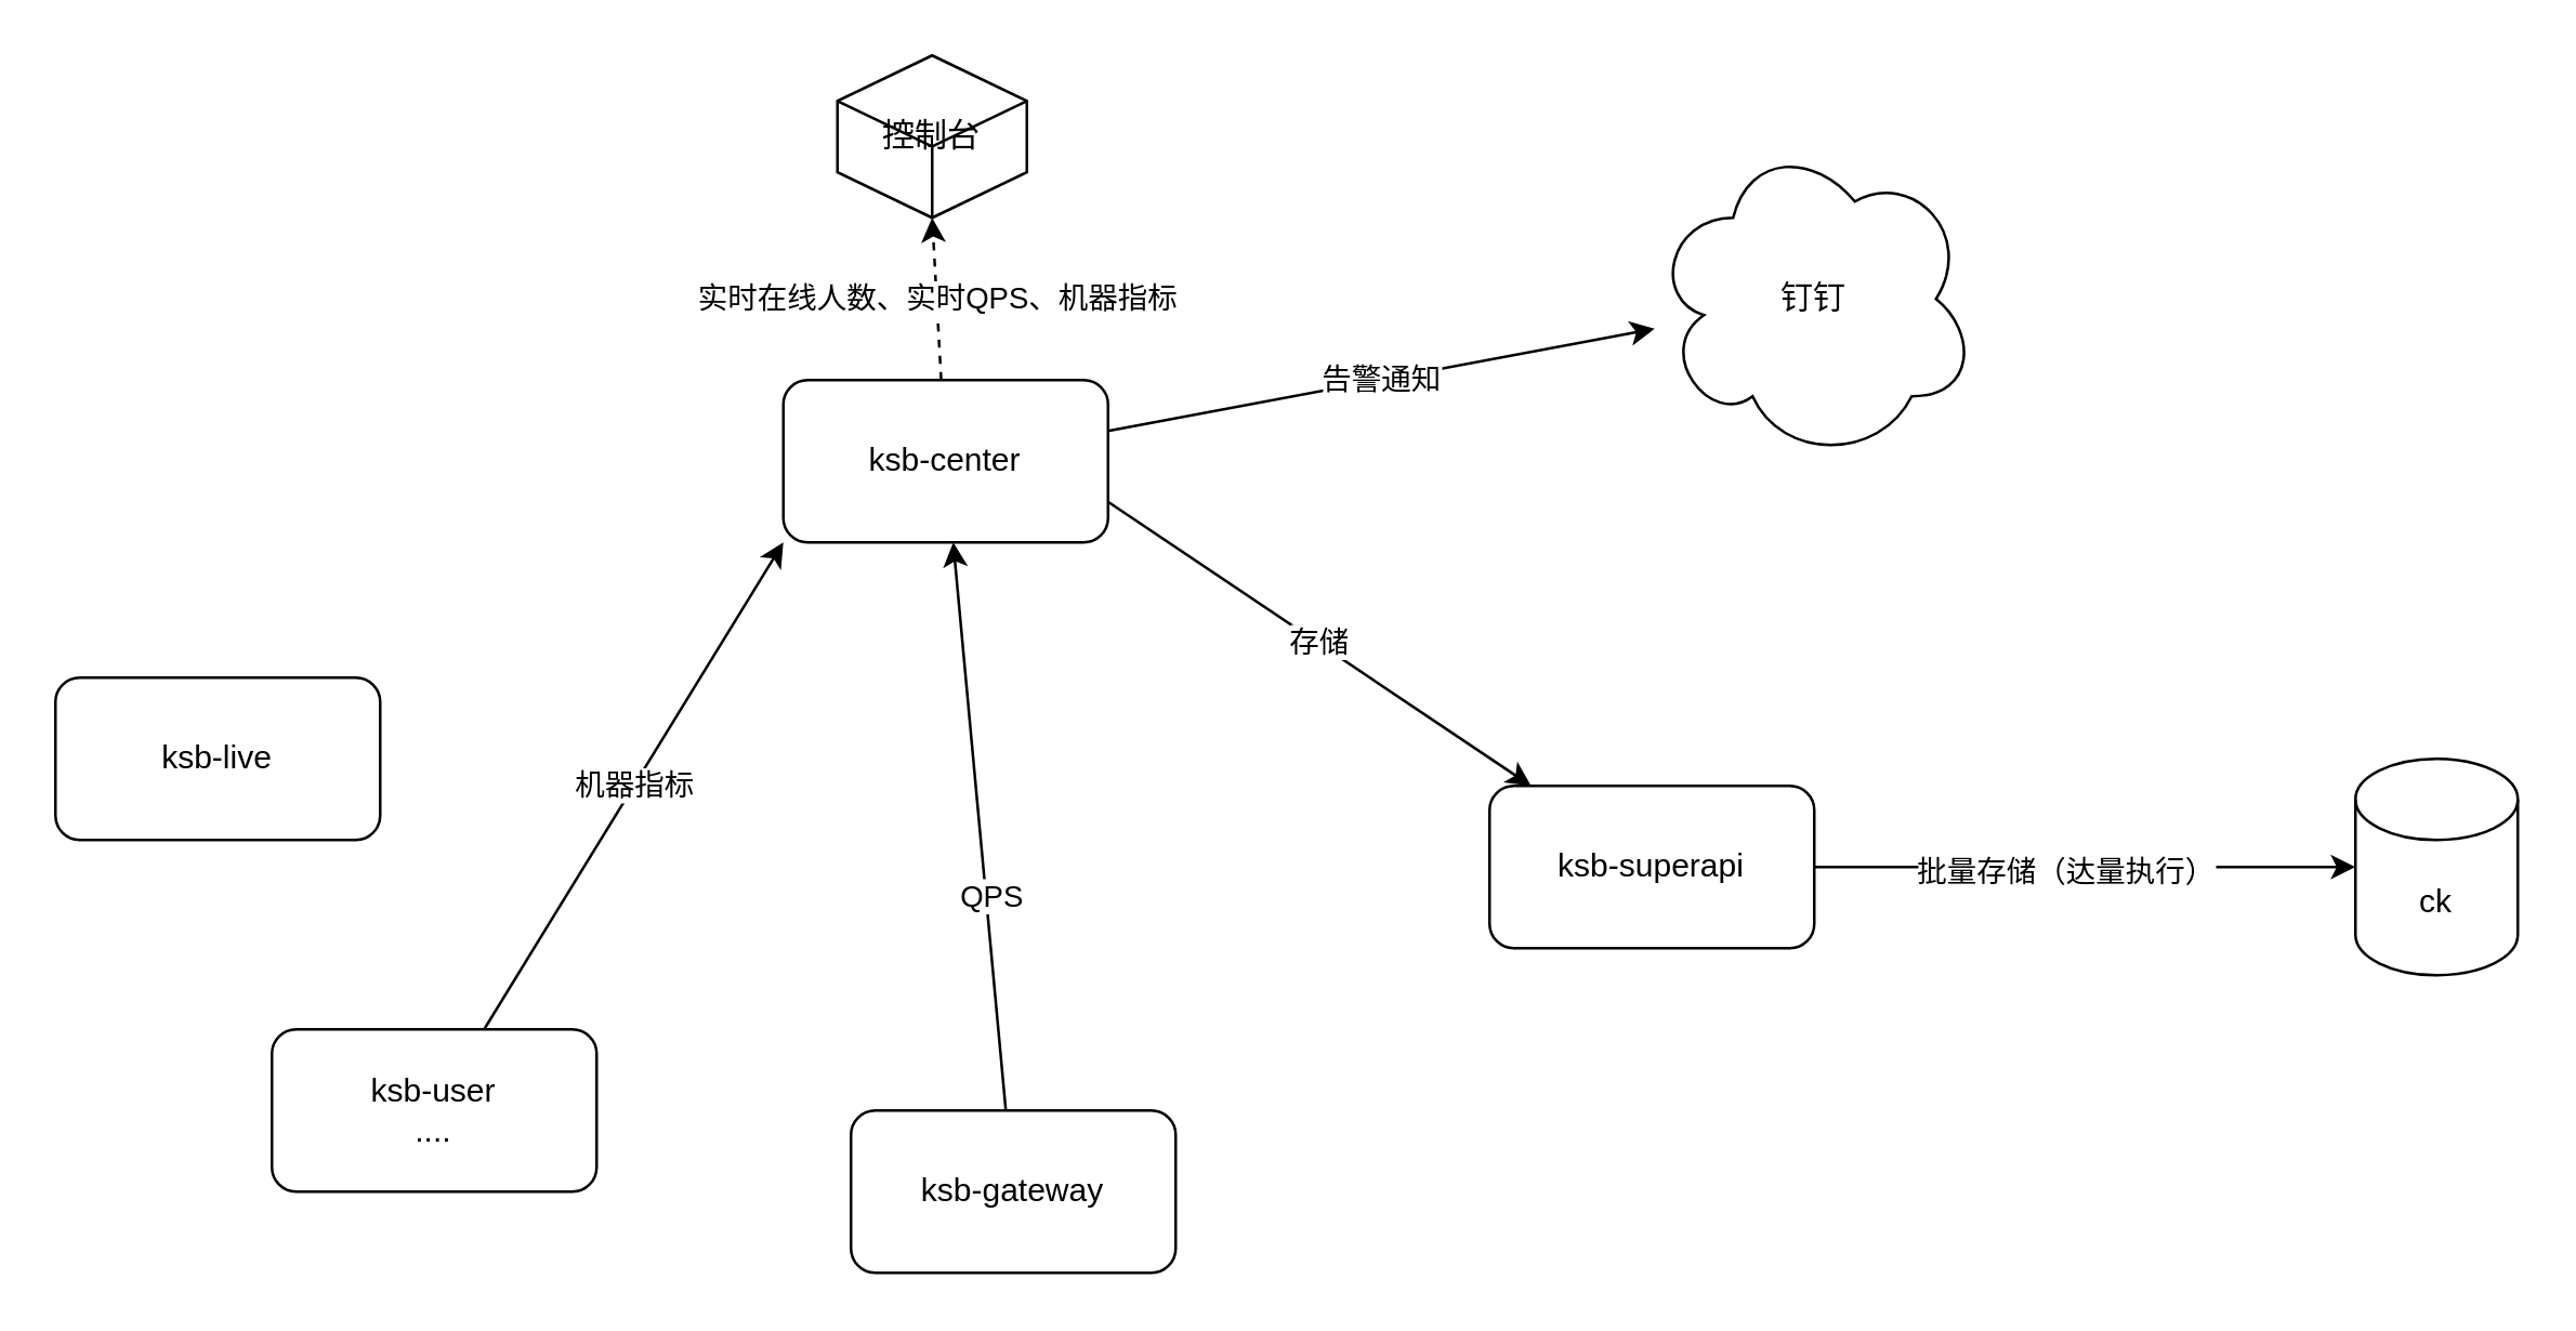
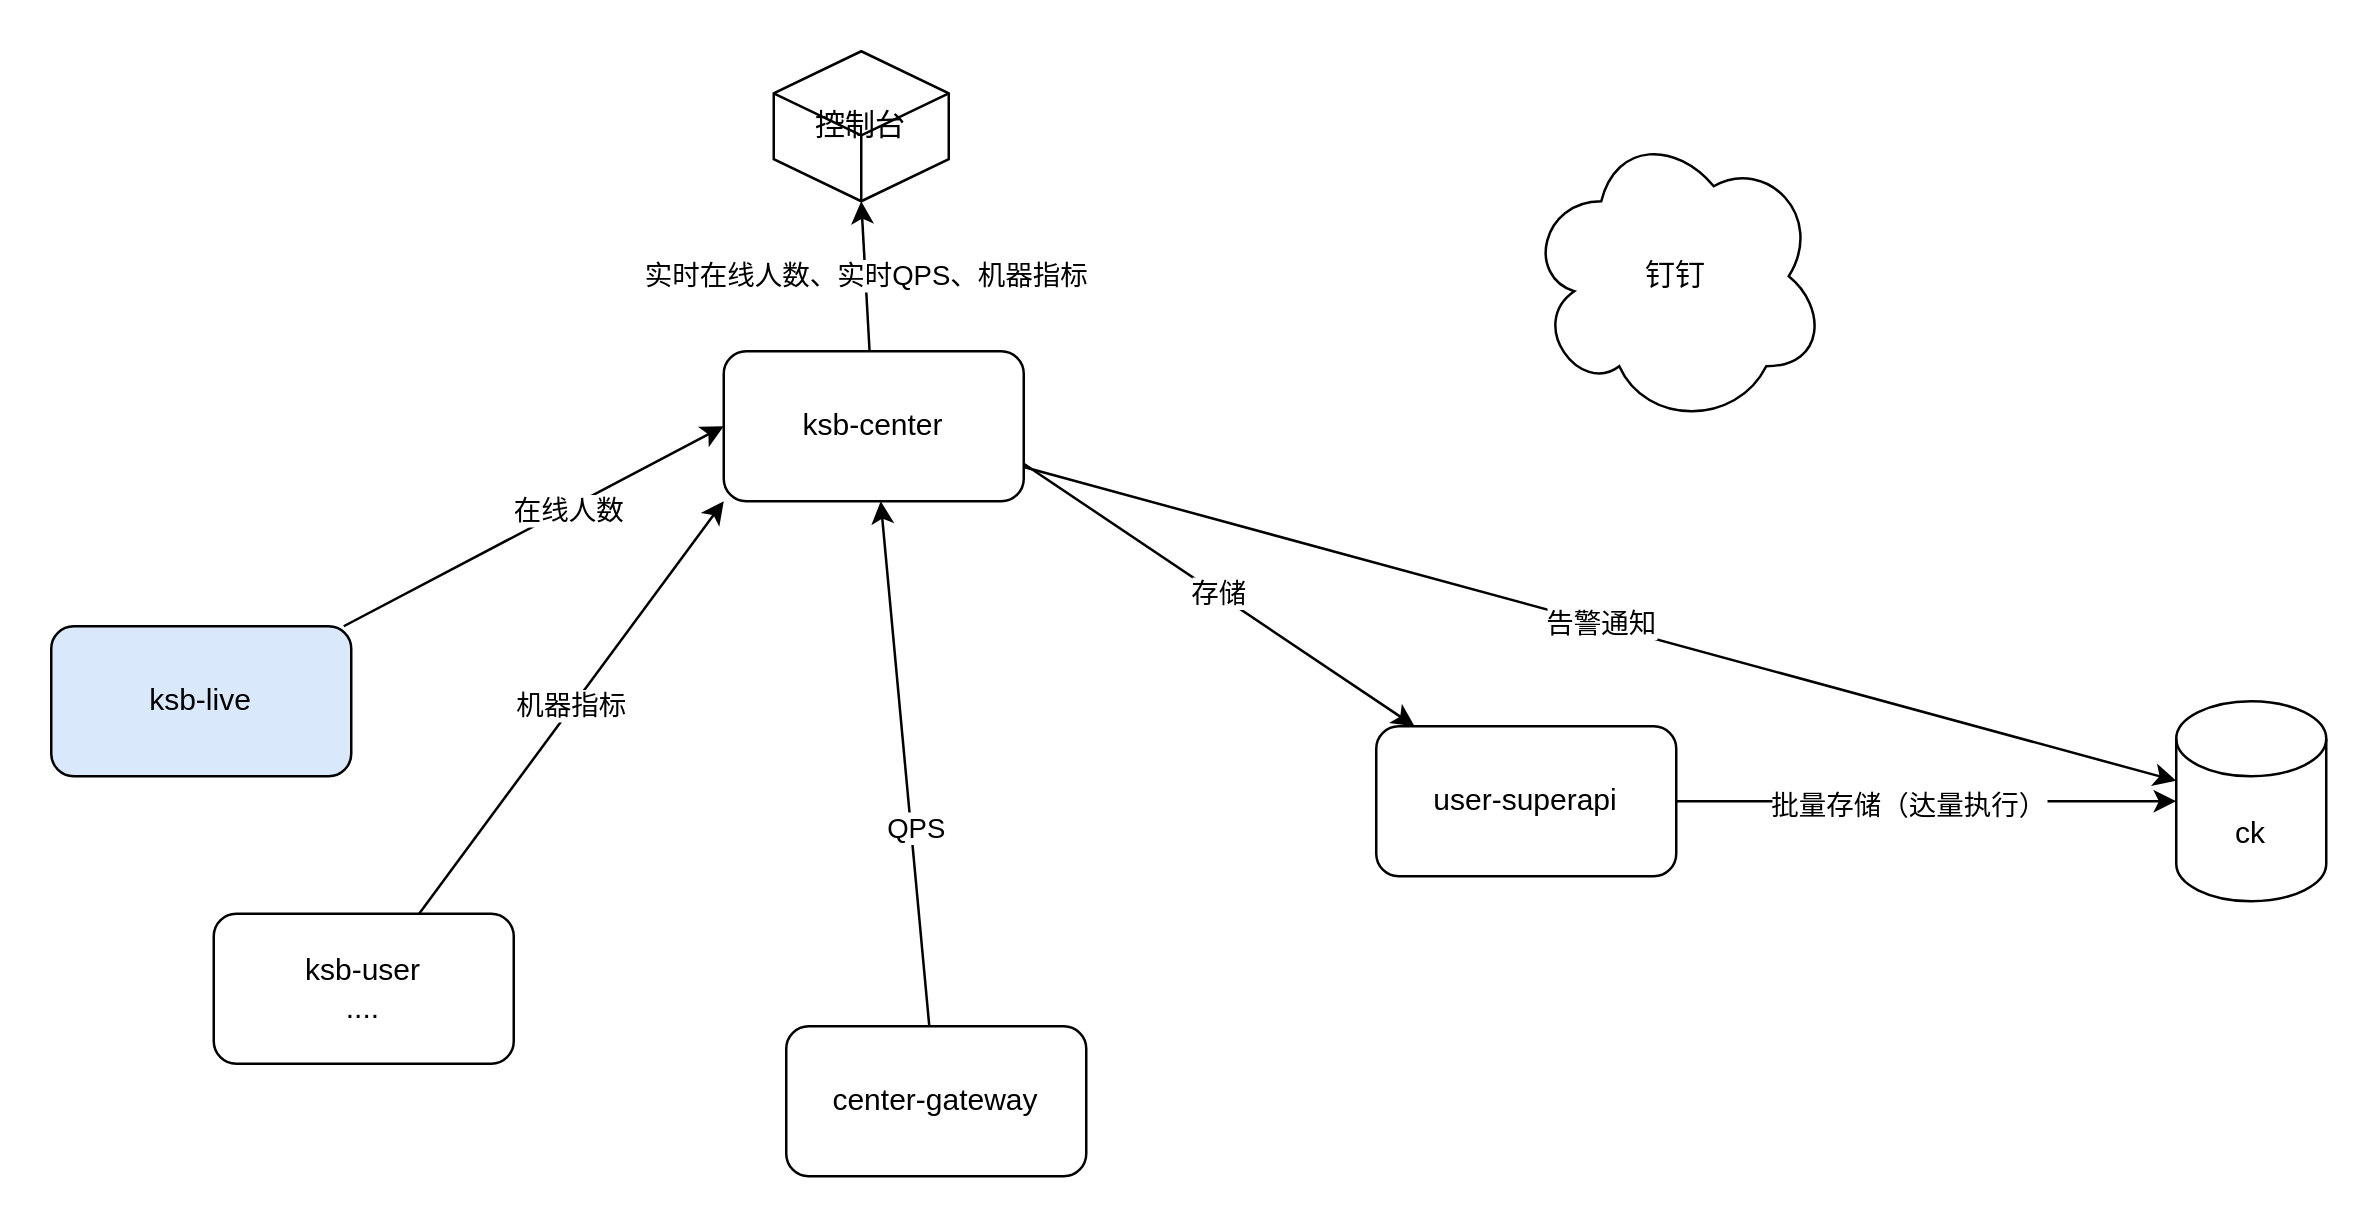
  <mxCell id="0" />
  <mxCell id="1" parent="0" />
- <mxCell id="2" style="edgeStyle=none;rounded=0;orthogonalLoop=1;jettySize=auto;html=1;entryX=0.5;entryY=1;entryDx=0;entryDy=0;entryPerimeter=0;dashed=1;" edge="1" parent="1" source="6" target="19"><mxGeometry relative="1" as="geometry" /></mxCell>
+ <mxCell id="2" style="edgeStyle=none;rounded=0;orthogonalLoop=1;jettySize=auto;html=1;entryX=0.5;entryY=1;entryDx=0;entryDy=0;entryPerimeter=0;" edge="1" parent="1" source="6" target="19"><mxGeometry relative="1" as="geometry" /></mxCell>
  <mxCell id="3" value="实时在线人数、实时QPS、机器指标" style="edgeLabel;html=1;align=center;verticalAlign=middle;resizable=0;points=[];" vertex="1" connectable="0" parent="2"><mxGeometry x="0.044" relative="1" as="geometry"><mxPoint as="offset" /></mxGeometry></mxCell>
  <mxCell id="4" value="存储" style="edgeStyle=none;rounded=0;orthogonalLoop=1;jettySize=auto;html=1;exitX=1;exitY=0.75;exitDx=0;exitDy=0;" edge="1" parent="1" source="6" target="15"><mxGeometry relative="1" as="geometry" /></mxCell>
- <mxCell id="5" value="告警通知" style="edgeStyle=none;rounded=0;orthogonalLoop=1;jettySize=auto;html=1;" edge="1" parent="1" source="6" target="20"><mxGeometry relative="1" as="geometry" /></mxCell>
+ <mxCell id="5" value="告警通知" style="edgeStyle=none;rounded=0;orthogonalLoop=1;jettySize=auto;html=1;" edge="1" parent="1" source="6" target="16"><mxGeometry relative="1" as="geometry" /></mxCell>
  <mxCell id="6" value="ksb-center" style="rounded=1;whiteSpace=wrap;html=1;" vertex="1" parent="1"><mxGeometry x="289" y="140" width="120" height="60" as="geometry" /></mxCell>
  <mxCell id="7" style="edgeStyle=none;rounded=0;orthogonalLoop=1;jettySize=auto;html=1;" edge="1" parent="1" source="9" target="6"><mxGeometry relative="1" as="geometry" /></mxCell>
  <mxCell id="8" value="QPS" style="edgeLabel;html=1;align=center;verticalAlign=middle;resizable=0;points=[];" vertex="1" connectable="0" parent="7"><mxGeometry x="-0.244" y="-2" relative="1" as="geometry"><mxPoint as="offset" /></mxGeometry></mxCell>
- <mxCell id="9" value="ksb-gateway" style="rounded=1;whiteSpace=wrap;html=1;" vertex="1" parent="1"><mxGeometry x="314" y="410" width="120" height="60" as="geometry" /></mxCell>
- <mxCell id="12" value="ksb-live" style="rounded=1;whiteSpace=wrap;html=1;" vertex="1" parent="1"><mxGeometry x="20" y="250" width="120" height="60" as="geometry" /></mxCell>
+ <mxCell id="9" value="center-gateway" style="rounded=1;whiteSpace=wrap;html=1;" vertex="1" parent="1"><mxGeometry x="314" y="410" width="120" height="60" as="geometry" /></mxCell>
+ <mxCell id="10" style="rounded=0;orthogonalLoop=1;jettySize=auto;html=1;entryX=0;entryY=0.5;entryDx=0;entryDy=0;" edge="1" parent="1" source="12" target="6"><mxGeometry relative="1" as="geometry" /></mxCell>
+ <mxCell id="11" value="在线人数" style="edgeLabel;html=1;align=center;verticalAlign=middle;resizable=0;points=[];" vertex="1" connectable="0" parent="10"><mxGeometry x="0.181" y="-1" relative="1" as="geometry"><mxPoint as="offset" /></mxGeometry></mxCell>
+ <mxCell id="12" value="ksb-live" style="rounded=1;whiteSpace=wrap;html=1;fillColor=#dae8fc;" vertex="1" parent="1"><mxGeometry x="20" y="250" width="120" height="60" as="geometry" /></mxCell>
  <mxCell id="13" style="edgeStyle=none;rounded=0;orthogonalLoop=1;jettySize=auto;html=1;entryX=0;entryY=0.5;entryDx=0;entryDy=0;entryPerimeter=0;" edge="1" parent="1" source="15" target="16"><mxGeometry relative="1" as="geometry" /></mxCell>
  <mxCell id="14" value="批量存储（达量执行）" style="edgeLabel;html=1;align=center;verticalAlign=middle;resizable=0;points=[];" vertex="1" connectable="0" parent="13"><mxGeometry x="-0.077" y="-1" relative="1" as="geometry"><mxPoint as="offset" /></mxGeometry></mxCell>
- <mxCell id="15" value="ksb-superapi" style="rounded=1;whiteSpace=wrap;html=1;" vertex="1" parent="1"><mxGeometry x="550" y="290" width="120" height="60" as="geometry" /></mxCell>
+ <mxCell id="15" value="user-superapi" style="rounded=1;whiteSpace=wrap;html=1;" vertex="1" parent="1"><mxGeometry x="550" y="290" width="120" height="60" as="geometry" /></mxCell>
  <mxCell id="16" value="ck" style="shape=cylinder3;whiteSpace=wrap;html=1;boundedLbl=1;backgroundOutline=1;size=15;" vertex="1" parent="1"><mxGeometry x="870" y="280" width="60" height="80" as="geometry" /></mxCell>
  <mxCell id="17" value="机器指标" style="edgeStyle=none;rounded=0;orthogonalLoop=1;jettySize=auto;html=1;entryX=0;entryY=1;entryDx=0;entryDy=0;" edge="1" parent="1" source="18" target="6"><mxGeometry relative="1" as="geometry" /></mxCell>
- <mxCell id="18" value="ksb-user&lt;br&gt;...." style="rounded=1;whiteSpace=wrap;html=1;" vertex="1" parent="1"><mxGeometry x="100" y="380" width="120" height="60" as="geometry" /></mxCell>
+ <mxCell id="18" value="ksb-user&lt;br&gt;...." style="rounded=1;whiteSpace=wrap;html=1;" vertex="1" parent="1"><mxGeometry x="85" y="365" width="120" height="60" as="geometry" /></mxCell>
  <mxCell id="19" value="控制台" style="whiteSpace=wrap;html=1;shape=mxgraph.basic.isocube;isoAngle=15;" vertex="1" parent="1"><mxGeometry x="309" y="20" width="70" height="60" as="geometry" /></mxCell>
  <mxCell id="20" value="钉钉" style="ellipse;shape=cloud;whiteSpace=wrap;html=1;" vertex="1" parent="1"><mxGeometry x="610" y="50" width="120" height="120" as="geometry" /></mxCell>
